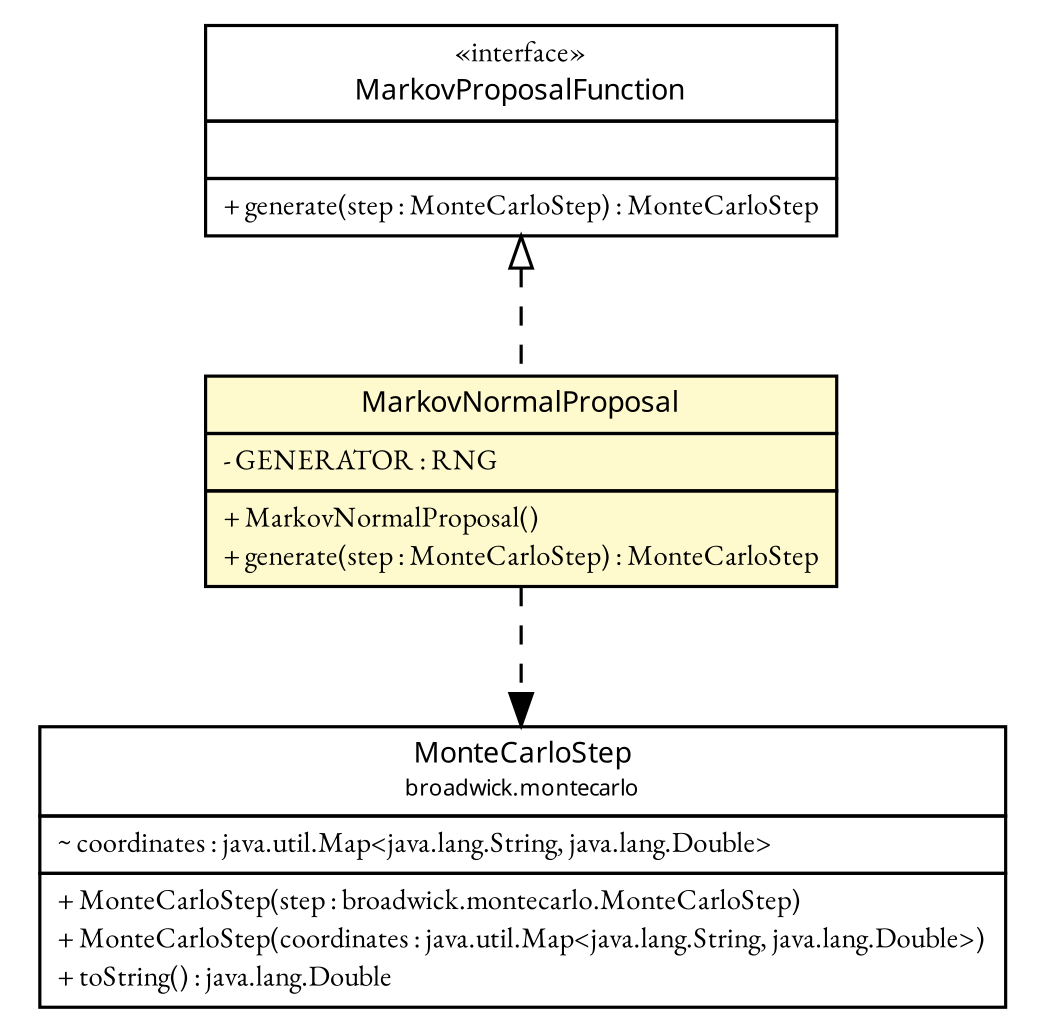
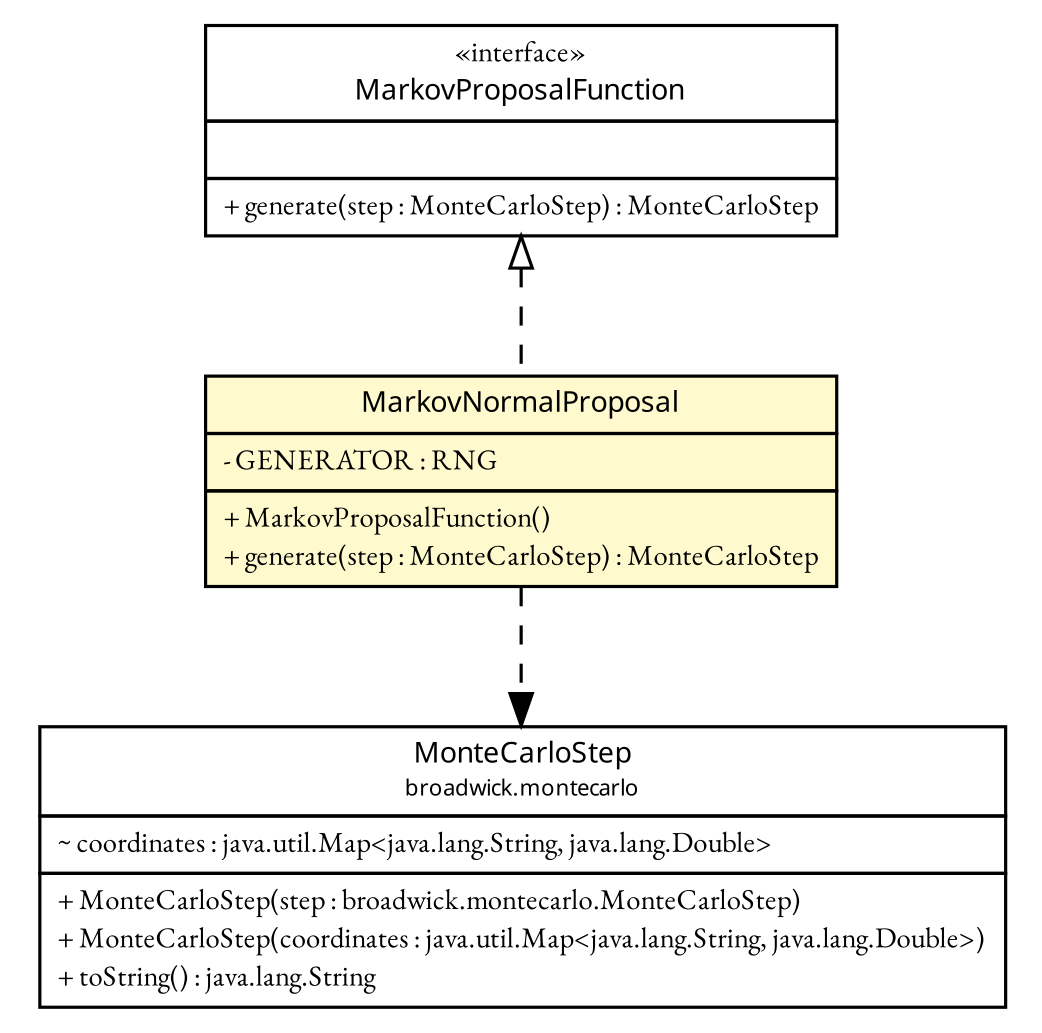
  digraph {
    fontname="EB Garamond"
    nodesep=0.25
    ranksep=0.5
    node [fontcolor=black fontname="EB Garamond" fontsize=9.0 shape=plaintext]
    edge [fontname="EB Garamond" headport=p labelfontname="Trebuchet MS" labelfontsize=10 style=dashed tailport=p]
    n1 [label=<<table title="broadwick.montecarlo.markovchain.proposal.MarkovProposalFunction" border="0" cellborder="1" cellspacing="0" cellpadding="2" port="p" href="./MarkovProposalFunction.html"> 		<tr><td><table border="0" cellspacing="0" cellpadding="1"> <tr><td align="center" balign="center"> &#171;interface&#187; </td></tr> <tr><td align="center" balign="center"><font face="Trebuchet MS"> MarkovProposalFunction </font></td></tr> 		</table></td></tr> 		<tr><td><table border="0" cellspacing="0" cellpadding="1"> <tr><td align="left" balign="left">  </td></tr> 		</table></td></tr> 		<tr><td><table border="0" cellspacing="0" cellpadding="1"> <tr><td align="left" balign="left"> + generate(step : MonteCarloStep) : MonteCarloStep </td></tr> 		</table></td></tr> 		</table>>]
-   n2 [label=<<table title="broadwick.montecarlo.markovchain.proposal.MarkovNormalProposal" border="0" cellborder="1" cellspacing="0" cellpadding="2" port="p" bgcolor="lemonChiffon" href="./MarkovNormalProposal.html"> 		<tr><td><table border="0" cellspacing="0" cellpadding="1"> <tr><td align="center" balign="center"><font face="Trebuchet MS"> MarkovNormalProposal </font></td></tr> 		</table></td></tr> 		<tr><td><table border="0" cellspacing="0" cellpadding="1"> <tr><td align="left" balign="left"> - GENERATOR : RNG </td></tr> 		</table></td></tr> 		<tr><td><table border="0" cellspacing="0" cellpadding="1"> <tr><td align="left" balign="left"> + MarkovNormalProposal() </td></tr> <tr><td align="left" balign="left"> + generate(step : MonteCarloStep) : MonteCarloStep </td></tr> 		</table></td></tr> 		</table>>]
-   n3 [label=<<table title="broadwick.montecarlo.MonteCarloStep" border="0" cellborder="1" cellspacing="0" cellpadding="2" port="p" href="../../MonteCarloStep.html"> 		<tr><td><table border="0" cellspacing="0" cellpadding="1"> <tr><td align="center" balign="center"><font face="Trebuchet MS"> MonteCarloStep </font></td></tr> <tr><td align="center" balign="center"><font face="Trebuchet MS" point-size="7.0"> broadwick.montecarlo </font></td></tr> 		</table></td></tr> 		<tr><td><table border="0" cellspacing="0" cellpadding="1"> <tr><td align="left" balign="left"> ~ coordinates : java.util.Map&lt;java.lang.String, java.lang.Double&gt; </td></tr> 		</table></td></tr> 		<tr><td><table border="0" cellspacing="0" cellpadding="1"> <tr><td align="left" balign="left"> + MonteCarloStep(step : broadwick.montecarlo.MonteCarloStep) </td></tr> <tr><td align="left" balign="left"> + MonteCarloStep(coordinates : java.util.Map&lt;java.lang.String, java.lang.Double&gt;) </td></tr> <tr><td align="left" balign="left"> + toString() : java.lang.Double </td></tr> 		</table></td></tr> 		</table>>]
+   n2 [label=<<table title="broadwick.montecarlo.markovchain.proposal.MarkovNormalProposal" border="0" cellborder="1" cellspacing="0" cellpadding="2" port="p" bgcolor="lemonChiffon" href="./MarkovNormalProposal.html"> 		<tr><td><table border="0" cellspacing="0" cellpadding="1"> <tr><td align="center" balign="center"><font face="Trebuchet MS"> MarkovNormalProposal </font></td></tr> 		</table></td></tr> 		<tr><td><table border="0" cellspacing="0" cellpadding="1"> <tr><td align="left" balign="left"> - GENERATOR : RNG </td></tr> 		</table></td></tr> 		<tr><td><table border="0" cellspacing="0" cellpadding="1"> <tr><td align="left" balign="left"> + MarkovProposalFunction() </td></tr> <tr><td align="left" balign="left"> + generate(step : MonteCarloStep) : MonteCarloStep </td></tr> 		</table></td></tr> 		</table>>]
+   n3 [label=<<table title="broadwick.montecarlo.MonteCarloStep" border="0" cellborder="1" cellspacing="0" cellpadding="2" port="p" href="../../MonteCarloStep.html"> 		<tr><td><table border="0" cellspacing="0" cellpadding="1"> <tr><td align="center" balign="center"><font face="Trebuchet MS"> MonteCarloStep </font></td></tr> <tr><td align="center" balign="center"><font face="Trebuchet MS" point-size="7.0"> broadwick.montecarlo </font></td></tr> 		</table></td></tr> 		<tr><td><table border="0" cellspacing="0" cellpadding="1"> <tr><td align="left" balign="left"> ~ coordinates : java.util.Map&lt;java.lang.String, java.lang.Double&gt; </td></tr> 		</table></td></tr> 		<tr><td><table border="0" cellspacing="0" cellpadding="1"> <tr><td align="left" balign="left"> + MonteCarloStep(step : broadwick.montecarlo.MonteCarloStep) </td></tr> <tr><td align="left" balign="left"> + MonteCarloStep(coordinates : java.util.Map&lt;java.lang.String, java.lang.Double&gt;) </td></tr> <tr><td align="left" balign="left"> + toString() : java.lang.String </td></tr> 		</table></td></tr> 		</table>>]
    n1 -> n2 [arrowtail=empty dir=back fontsize=10]
    n2 -> n3 [arrowhead=normal color=black fontcolor=black fontsize=10.0]
  }
